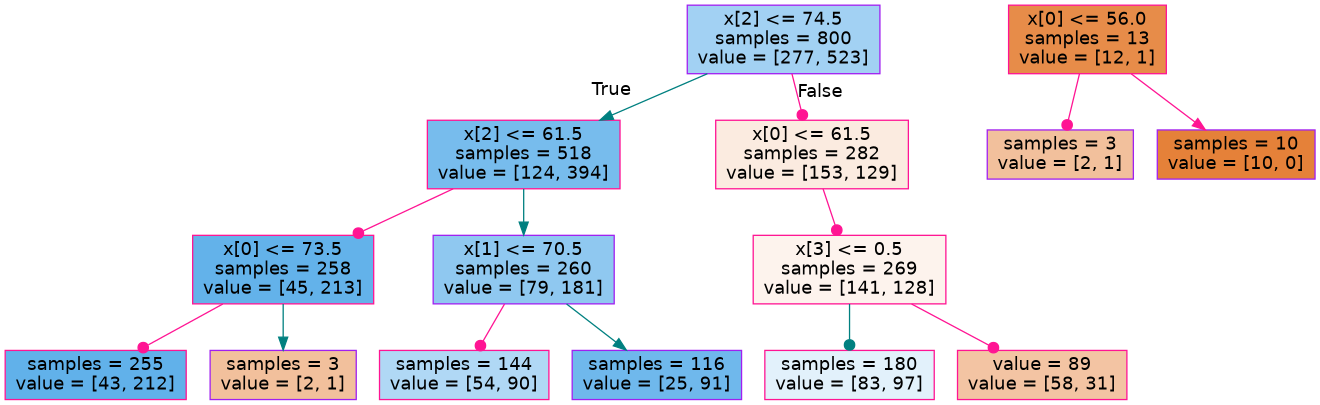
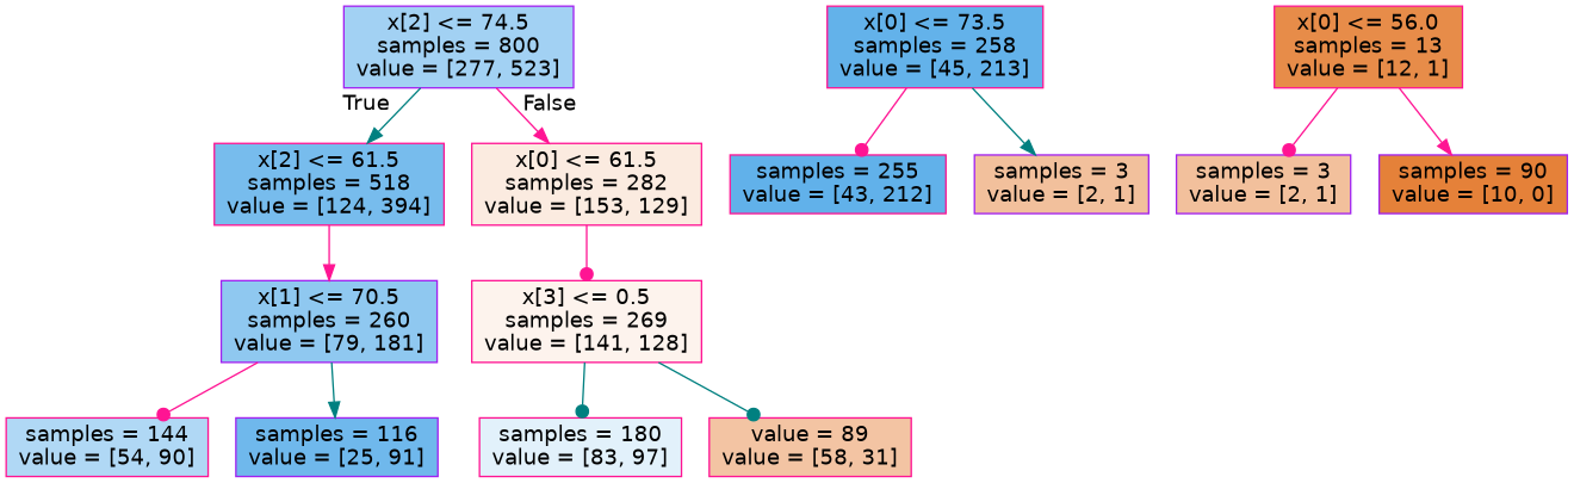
  digraph {
    node [color=deeppink fillcolor="#f2c09c" fontname=helvetica shape=box style=filled]
    edge [arrowhead=dot color=deeppink fontname=helvetica]
    n1 [color=purple fillcolor="#a2d1f3" label="x[2] <= 74.5\nsamples = 800\nvalue = [277, 523]"]
    n2 [fillcolor="#77bced" label="x[2] <= 61.5\nsamples = 518\nvalue = [124, 394]"]
    n3 [fillcolor="#fbebe0" label="x[0] <= 61.5\nsamples = 282\nvalue = [153, 129]"]
    n4 [fillcolor="#63b2ea" label="x[0] <= 73.5\nsamples = 258\nvalue = [45, 213]"]
    n5 [color=purple fillcolor="#8fc8f0" label="x[1] <= 70.5\nsamples = 260\nvalue = [79, 181]"]
    n6 [fillcolor="#fdf3ed" label="x[3] <= 0.5\nsamples = 269\nvalue = [141, 128]"]
    n7 [fillcolor="#61b1ea" label="samples = 255\nvalue = [43, 212]"]
    n8 [color=purple label="samples = 3\nvalue = [2, 1]"]
    n9 [fillcolor="#b0d8f5" label="samples = 144\nvalue = [54, 90]"]
    n10 [color=purple fillcolor="#6fb8ec" label="samples = 116\nvalue = [25, 91]"]
    n11 [fillcolor="#e78c49" label="x[0] <= 56.0\nsamples = 13\nvalue = [12, 1]"]
    n12 [color=purple label="samples = 3\nvalue = [2, 1]"]
-   n13 [color=purple fillcolor="#e58139" label="samples = 10\nvalue = [10, 0]"]
+   n13 [color=purple fillcolor="#e58139" label="samples = 90\nvalue = [10, 0]"]
    n14 [fillcolor="#e2f1fb" label="samples = 180\nvalue = [83, 97]"]
    n15 [fillcolor="#f3c4a3" label="value = 89\nvalue = [58, 31]"]
    n1 -> n2 [arrowhead=normal color=teal headlabel=True labelangle=45 labeldistance=2.5]
-   n1 -> n3 [headlabel=False labelangle=-45 labeldistance=2.5]
-   n2 -> n4
-   n2 -> n5 [arrowhead=normal color=teal]
+   n1 -> n3 [arrowhead=normal headlabel=False labelangle=-45 labeldistance=2.5]
+   n2 -> n5 [arrowhead=normal]
    n3 -> n6
    n4 -> n7
    n4 -> n8 [arrowhead=normal color=teal]
    n5 -> n9
    n5 -> n10 [arrowhead=normal color=teal]
    n6 -> n14 [color=teal]
-   n6 -> n15
+   n6 -> n15 [color=teal]
    n11 -> n12
    n11 -> n13 [arrowhead=normal]
  }
